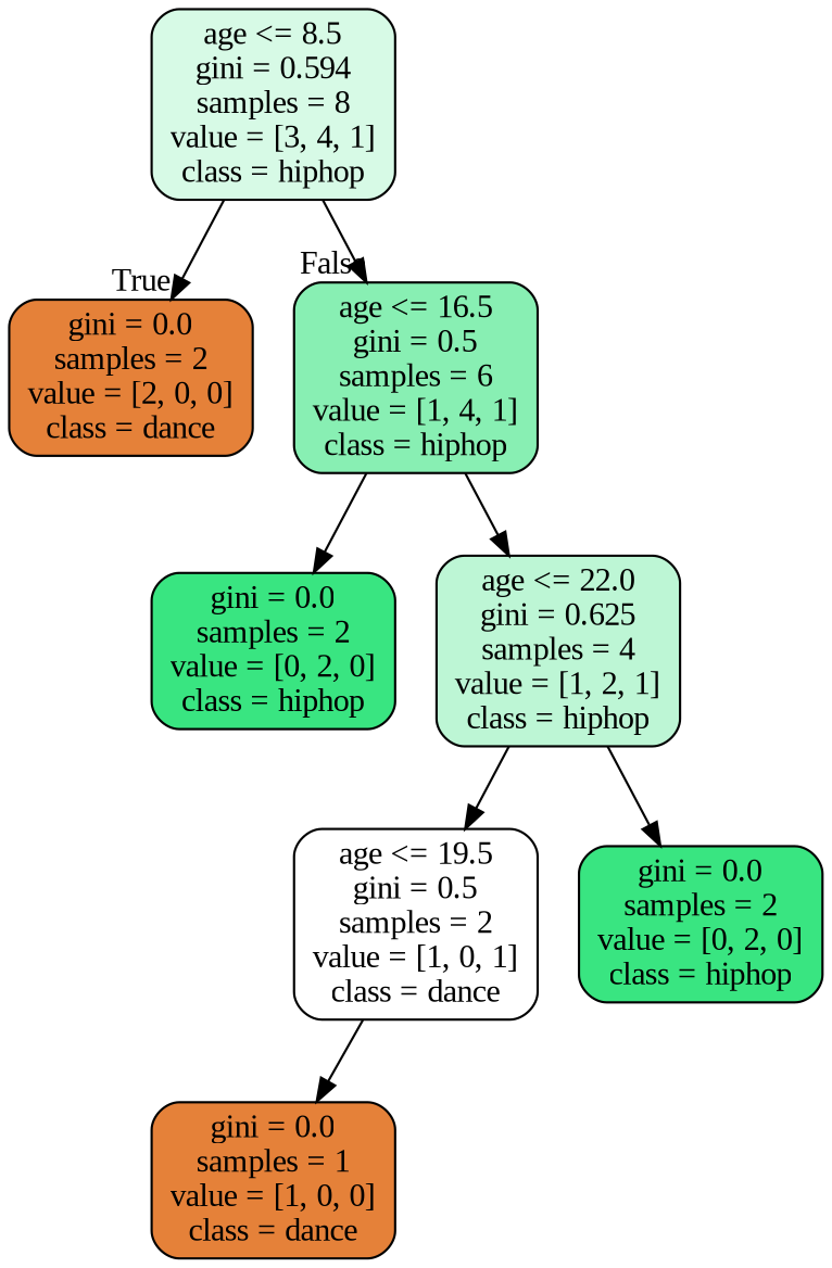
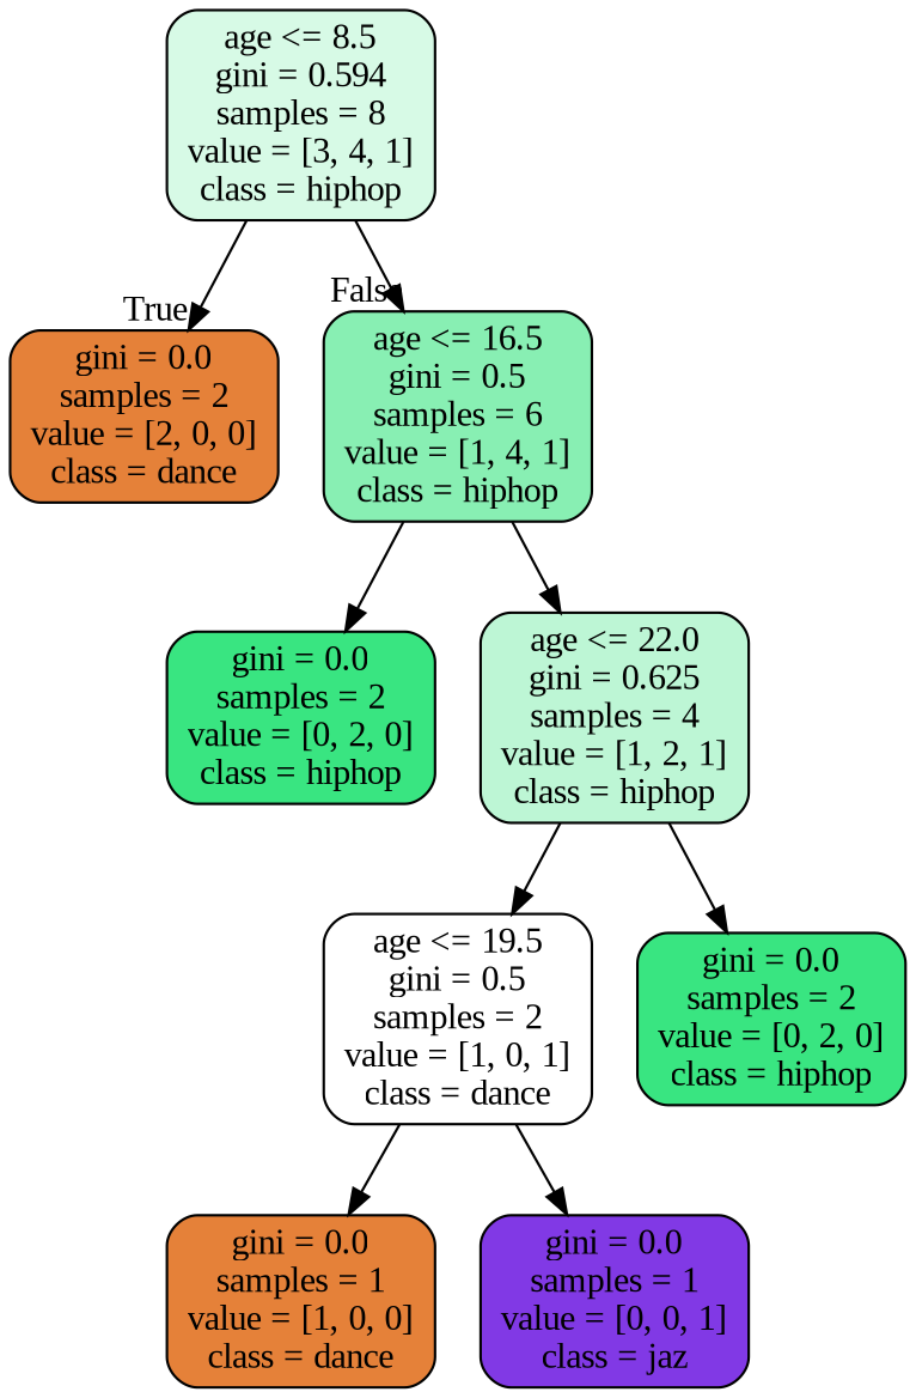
  digraph {
    fontname="Liberation Serif"
    node [color=black fillcolor="#e58139" fontname="Liberation Serif" shape=box style="filled, rounded"]
    edge [fontname="Liberation Serif"]
    n1 [fillcolor="#d7fae6" label="age <= 8.5\ngini = 0.594\nsamples = 8\nvalue = [3, 4, 1]\nclass = hiphop"]
    n2 [label="gini = 0.0\nsamples = 2\nvalue = [2, 0, 0]\nclass = dance"]
    n3 [fillcolor="#88efb3" label="age <= 16.5\ngini = 0.5\nsamples = 6\nvalue = [1, 4, 1]\nclass = hiphop"]
    n4 [fillcolor="#39e581" label="gini = 0.0\nsamples = 2\nvalue = [0, 2, 0]\nclass = hiphop"]
    n5 [fillcolor="#bdf6d5" label="age <= 22.0\ngini = 0.625\nsamples = 4\nvalue = [1, 2, 1]\nclass = hiphop"]
    n6 [fillcolor="#ffffff" label="age <= 19.5\ngini = 0.5\nsamples = 2\nvalue = [1, 0, 1]\nclass = dance"]
    n7 [fillcolor="#39e581" label="gini = 0.0\nsamples = 2\nvalue = [0, 2, 0]\nclass = hiphop"]
    n8 [label="gini = 0.0\nsamples = 1\nvalue = [1, 0, 0]\nclass = dance"]
+   n9 [fillcolor="#8139e5" label="gini = 0.0\nsamples = 1\nvalue = [0, 0, 1]\nclass = jaz"]
    n1 -> n2 [headlabel=True labelangle=45 labeldistance=2.5]
    n1 -> n3 [headlabel=False labelangle=-45 labeldistance=2.5]
    n3 -> n4
    n3 -> n5
    n5 -> n6
    n5 -> n7
    n6 -> n8
+   n6 -> n9
  }
